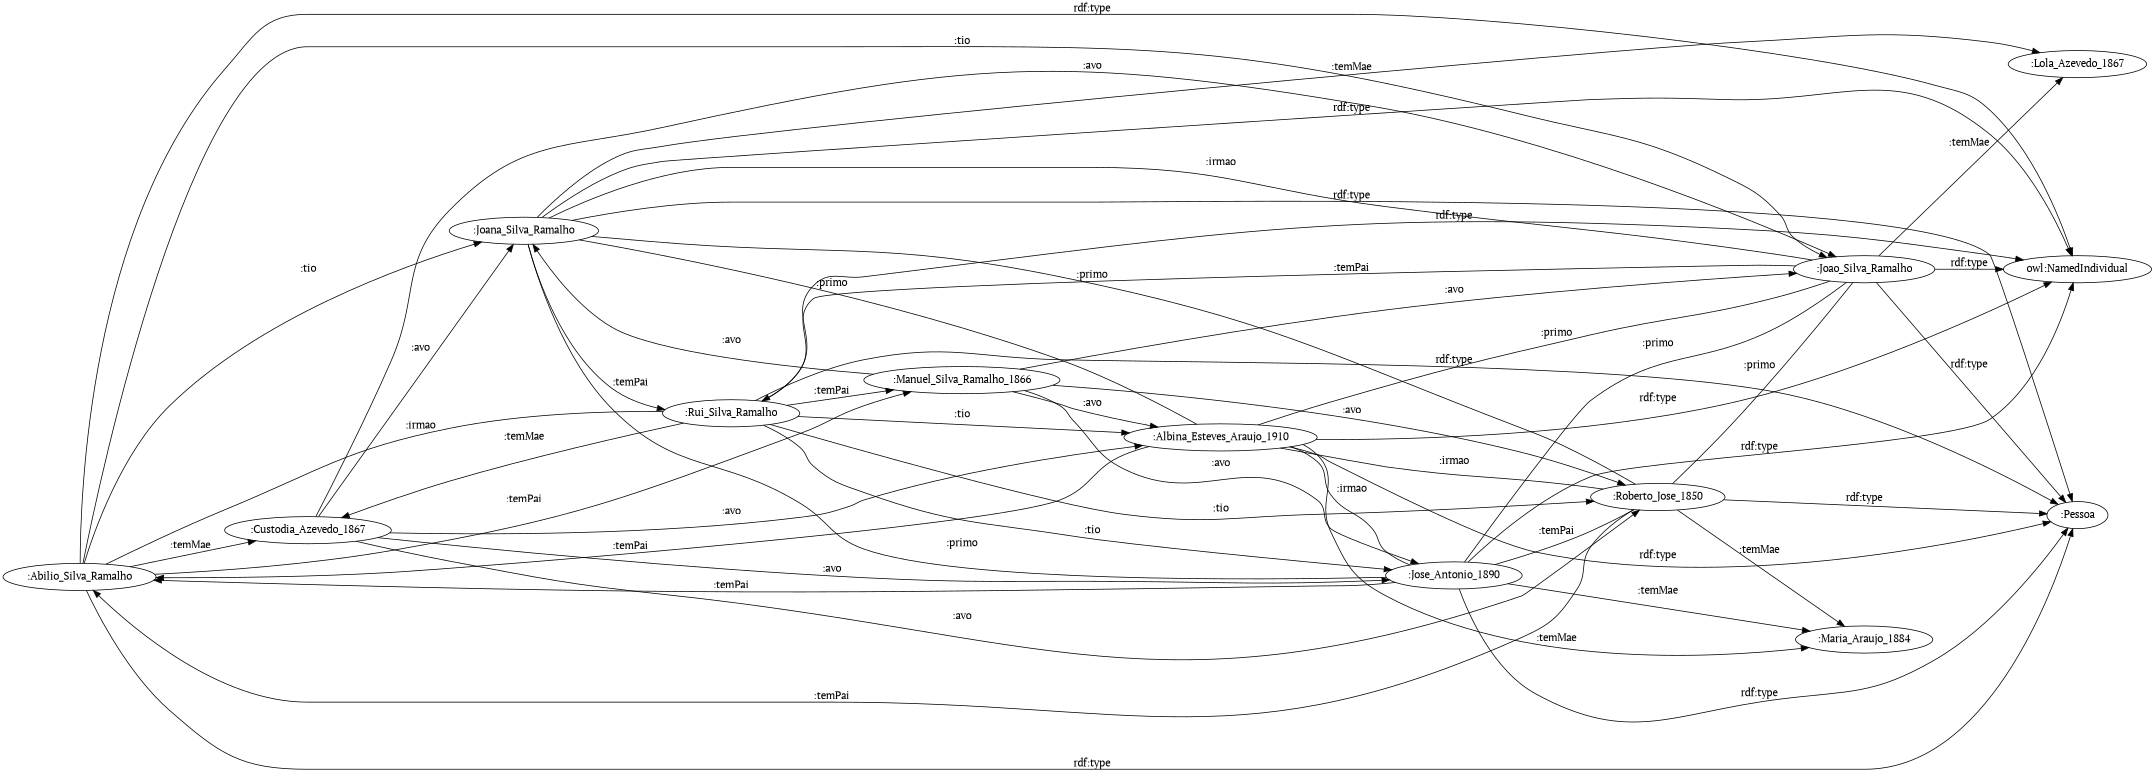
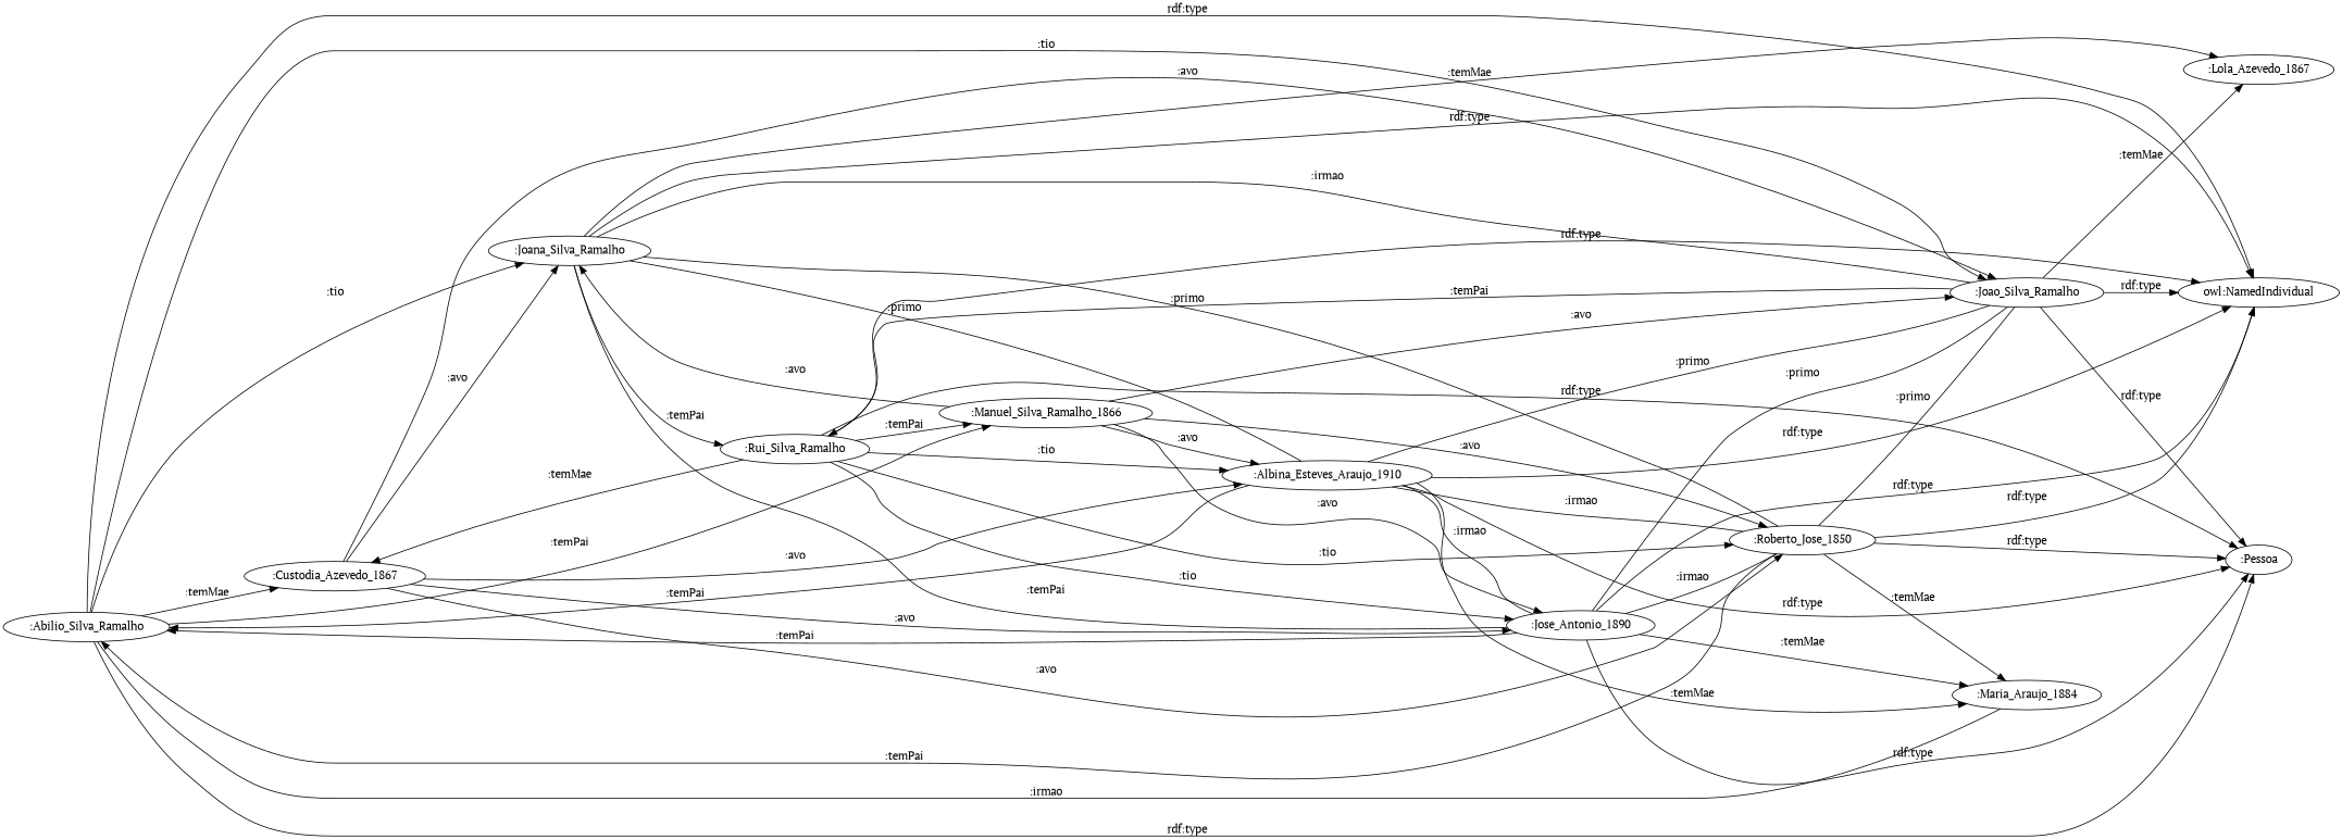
  digraph {
    fontname="PT Serif"
    rankdir=LR
    node [fontname="PT Serif"]
    edge [fontname="PT Serif"]
    ":Abilio_Silva_Ramalho"
    "owl:NamedIndividual"
    ":Pessoa"
    ":Custodia_Azevedo_1867"
    ":Manuel_Silva_Ramalho_1866"
    ":Rui_Silva_Ramalho"
    ":Joana_Silva_Ramalho"
    ":Joao_Silva_Ramalho"
    ":Albina_Esteves_Araujo_1910"
    n10 [label=":Jose_Antonio_1890"]
    ":Roberto_Jose_1850"
    ":Lola_Azevedo_1867"
    ":Maria_Araujo_1884"
    ":Abilio_Silva_Ramalho" -> "owl:NamedIndividual" [label="rdf:type"]
    ":Abilio_Silva_Ramalho" -> ":Pessoa" [label="rdf:type"]
    ":Abilio_Silva_Ramalho" -> ":Custodia_Azevedo_1867" [label=":temMae"]
    ":Abilio_Silva_Ramalho" -> ":Manuel_Silva_Ramalho_1866" [label=":temPai"]
-   ":Abilio_Silva_Ramalho" -> ":Rui_Silva_Ramalho" [arrowhead=none label=":irmao"]
+   ":Abilio_Silva_Ramalho" -> ":Maria_Araujo_1884" [arrowhead=none label=":irmao"]
    ":Abilio_Silva_Ramalho" -> ":Joana_Silva_Ramalho" [label=":tio"]
    ":Abilio_Silva_Ramalho" -> ":Joao_Silva_Ramalho" [label=":tio"]
    ":Custodia_Azevedo_1867" -> ":Joana_Silva_Ramalho" [label=":avo"]
    ":Custodia_Azevedo_1867" -> ":Joao_Silva_Ramalho" [label=":avo"]
    ":Custodia_Azevedo_1867" -> ":Albina_Esteves_Araujo_1910" [label=":avo"]
    ":Custodia_Azevedo_1867" -> n10 [label=":avo"]
    ":Custodia_Azevedo_1867" -> ":Roberto_Jose_1850" [label=":avo"]
    ":Manuel_Silva_Ramalho_1866" -> ":Joana_Silva_Ramalho" [label=":avo"]
    ":Manuel_Silva_Ramalho_1866" -> ":Joao_Silva_Ramalho" [label=":avo"]
    ":Manuel_Silva_Ramalho_1866" -> ":Albina_Esteves_Araujo_1910" [label=":avo"]
    ":Manuel_Silva_Ramalho_1866" -> n10 [label=":avo"]
    ":Manuel_Silva_Ramalho_1866" -> ":Roberto_Jose_1850" [label=":avo"]
    ":Rui_Silva_Ramalho" -> "owl:NamedIndividual" [label="rdf:type"]
    ":Rui_Silva_Ramalho" -> ":Pessoa" [label="rdf:type"]
    ":Rui_Silva_Ramalho" -> ":Custodia_Azevedo_1867" [label=":temMae"]
    ":Rui_Silva_Ramalho" -> ":Manuel_Silva_Ramalho_1866" [label=":temPai"]
    ":Rui_Silva_Ramalho" -> ":Albina_Esteves_Araujo_1910" [label=":tio"]
    ":Rui_Silva_Ramalho" -> n10 [label=":tio"]
    ":Rui_Silva_Ramalho" -> ":Roberto_Jose_1850" [label=":tio"]
    ":Joana_Silva_Ramalho" -> "owl:NamedIndividual" [label="rdf:type"]
-   ":Joana_Silva_Ramalho" -> ":Pessoa" [label="rdf:type"]
    ":Joana_Silva_Ramalho" -> ":Rui_Silva_Ramalho" [label=":temPai"]
    ":Joana_Silva_Ramalho" -> ":Joao_Silva_Ramalho" [arrowhead=none label=":irmao"]
    ":Joana_Silva_Ramalho" -> ":Lola_Azevedo_1867" [label=":temMae"]
    ":Joao_Silva_Ramalho" -> "owl:NamedIndividual" [label="rdf:type"]
    ":Joao_Silva_Ramalho" -> ":Pessoa" [label="rdf:type"]
    ":Joao_Silva_Ramalho" -> ":Rui_Silva_Ramalho" [label=":temPai"]
    ":Joao_Silva_Ramalho" -> ":Lola_Azevedo_1867" [label=":temMae"]
    ":Albina_Esteves_Araujo_1910" -> ":Abilio_Silva_Ramalho" [label=":temPai"]
    ":Albina_Esteves_Araujo_1910" -> "owl:NamedIndividual" [label="rdf:type"]
    ":Albina_Esteves_Araujo_1910" -> ":Pessoa" [label="rdf:type"]
    ":Albina_Esteves_Araujo_1910" -> ":Joana_Silva_Ramalho" [arrowhead=none label=":primo"]
    ":Albina_Esteves_Araujo_1910" -> ":Joao_Silva_Ramalho" [arrowhead=none label=":primo"]
    ":Albina_Esteves_Araujo_1910" -> n10 [arrowhead=none label=":irmao"]
    ":Albina_Esteves_Araujo_1910" -> ":Roberto_Jose_1850" [arrowhead=none label=":irmao"]
    ":Albina_Esteves_Araujo_1910" -> ":Maria_Araujo_1884" [label=":temMae"]
    n10 -> ":Abilio_Silva_Ramalho" [label=":temPai"]
    n10 -> "owl:NamedIndividual" [label="rdf:type"]
    n10 -> ":Pessoa" [label="rdf:type"]
-   n10 -> ":Joana_Silva_Ramalho" [arrowhead=none label=":primo"]
+   n10 -> ":Joana_Silva_Ramalho" [arrowhead=none label=":temPai"]
    n10 -> ":Joao_Silva_Ramalho" [arrowhead=none label=":primo"]
-   n10 -> ":Roberto_Jose_1850" [arrowhead=none label=":temPai"]
+   n10 -> ":Roberto_Jose_1850" [arrowhead=none label=":irmao"]
    n10 -> ":Maria_Araujo_1884" [label=":temMae"]
    ":Roberto_Jose_1850" -> ":Abilio_Silva_Ramalho" [label=":temPai"]
+   ":Roberto_Jose_1850" -> "owl:NamedIndividual" [label="rdf:type"]
    ":Roberto_Jose_1850" -> ":Pessoa" [label="rdf:type"]
    ":Roberto_Jose_1850" -> ":Joana_Silva_Ramalho" [arrowhead=none label=":primo"]
    ":Roberto_Jose_1850" -> ":Joao_Silva_Ramalho" [arrowhead=none label=":primo"]
    ":Roberto_Jose_1850" -> ":Maria_Araujo_1884" [label=":temMae"]
  }
